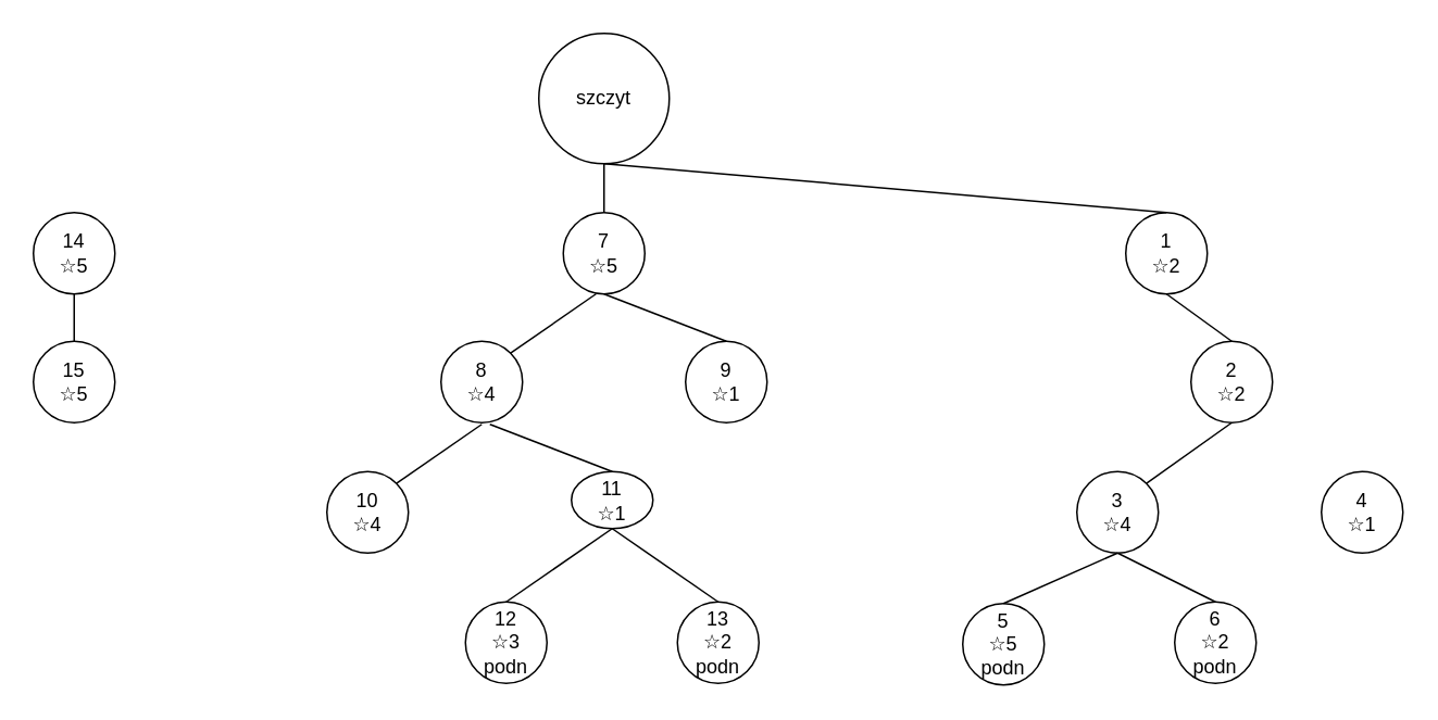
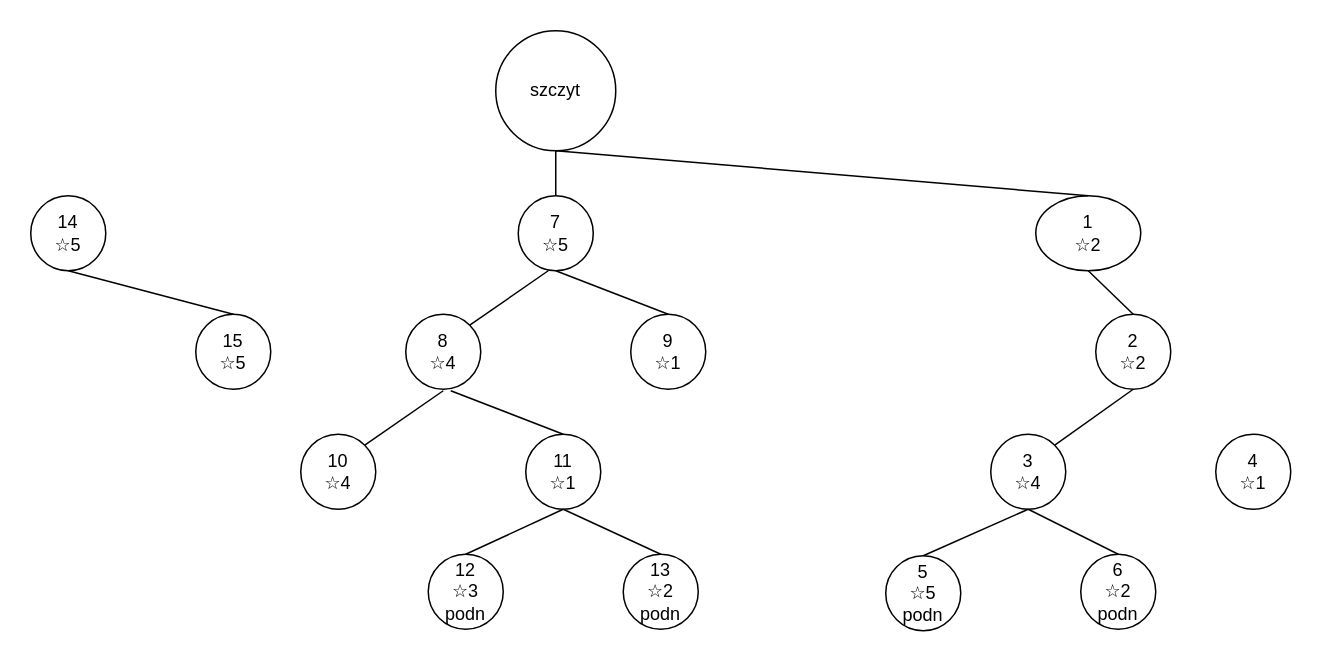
  <mxCell id="0" />
  <mxCell id="1" parent="0" />
  <mxCell id="2" value="szczyt" style="ellipse;whiteSpace=wrap;html=1;aspect=fixed;" parent="1" vertex="1"><mxGeometry x="330" y="20" width="80" height="80" as="geometry" /></mxCell>
- <mxCell id="3" value="1&lt;br&gt;☆2" style="ellipse;whiteSpace=wrap;html=1;aspect=fixed;" parent="1" vertex="1"><mxGeometry x="690" y="130" width="50" height="50" as="geometry" /></mxCell>
+ <mxCell id="3" value="1&lt;br&gt;☆2" style="ellipse;whiteSpace=wrap;html=1;aspect=fixed;" parent="1" vertex="1"><mxGeometry x="690" y="130" width="70" height="50" as="geometry" /></mxCell>
  <mxCell id="4" value="" style="endArrow=none;html=1;rounded=0;exitX=0.5;exitY=0;exitDx=0;exitDy=0;entryX=0.5;entryY=1;entryDx=0;entryDy=0;" parent="1" source="3" target="2" edge="1"><mxGeometry width="50" height="50" relative="1" as="geometry"><mxPoint x="470" y="230" as="sourcePoint" /><mxPoint x="470" y="100" as="targetPoint" /></mxGeometry></mxCell>
  <mxCell id="5" value="2&lt;br&gt;☆2" style="ellipse;whiteSpace=wrap;html=1;aspect=fixed;" parent="1" vertex="1"><mxGeometry x="730" y="209" width="50" height="50" as="geometry" /></mxCell>
  <mxCell id="6" value="" style="endArrow=none;html=1;rounded=0;entryX=0.5;entryY=1;entryDx=0;entryDy=0;exitX=0.5;exitY=0;exitDx=0;exitDy=0;" parent="1" source="5" target="3" edge="1"><mxGeometry width="50" height="50" relative="1" as="geometry"><mxPoint x="560" y="229" as="sourcePoint" /><mxPoint x="560" y="99" as="targetPoint" /></mxGeometry></mxCell>
  <mxCell id="7" value="3&lt;br&gt;☆4&lt;br&gt;" style="ellipse;whiteSpace=wrap;html=1;aspect=fixed;" parent="1" vertex="1"><mxGeometry x="660" y="289" width="50" height="50" as="geometry" /></mxCell>
  <mxCell id="8" value="4&lt;br&gt;☆1" style="ellipse;whiteSpace=wrap;html=1;aspect=fixed;" parent="1" vertex="1"><mxGeometry x="810" y="289" width="50" height="50" as="geometry" /></mxCell>
  <mxCell id="9" value="" style="endArrow=none;html=1;rounded=0;entryX=1;entryY=0;entryDx=0;entryDy=0;exitX=0.5;exitY=1;exitDx=0;exitDy=0;" parent="1" source="5" target="7" edge="1"><mxGeometry width="50" height="50" relative="1" as="geometry"><mxPoint x="760" y="229" as="sourcePoint" /><mxPoint x="720" y="189" as="targetPoint" /></mxGeometry></mxCell>
  <mxCell id="10" value="5&lt;br&gt;☆5&lt;br&gt;podn" style="ellipse;whiteSpace=wrap;html=1;aspect=fixed;" vertex="1" parent="1"><mxGeometry x="590" y="370" width="50" height="50" as="geometry" /></mxCell>
  <mxCell id="11" value="6&lt;br&gt;☆2&lt;br&gt;podn" style="ellipse;whiteSpace=wrap;html=1;aspect=fixed;" vertex="1" parent="1"><mxGeometry x="720" y="369" width="50" height="50" as="geometry" /></mxCell>
  <mxCell id="12" value="" style="endArrow=none;html=1;rounded=0;entryX=0.5;entryY=0;entryDx=0;entryDy=0;exitX=0.5;exitY=1;exitDx=0;exitDy=0;" edge="1" parent="1" source="7" target="10"><mxGeometry width="50" height="50" relative="1" as="geometry"><mxPoint x="660" y="330" as="sourcePoint" /><mxPoint x="608" y="377" as="targetPoint" /></mxGeometry></mxCell>
  <mxCell id="13" value="" style="endArrow=none;html=1;rounded=0;entryX=0.5;entryY=1;entryDx=0;entryDy=0;exitX=0.5;exitY=0;exitDx=0;exitDy=0;" edge="1" parent="1" source="11" target="7"><mxGeometry width="50" height="50" relative="1" as="geometry"><mxPoint x="780" y="329" as="sourcePoint" /><mxPoint x="710" y="350" as="targetPoint" /></mxGeometry></mxCell>
  <mxCell id="14" value="7&lt;br&gt;☆5" style="ellipse;whiteSpace=wrap;html=1;aspect=fixed;" vertex="1" parent="1"><mxGeometry x="345" y="130" width="50" height="50" as="geometry" /></mxCell>
  <mxCell id="15" value="" style="endArrow=none;html=1;rounded=0;entryX=0.5;entryY=1;entryDx=0;entryDy=0;" edge="1" parent="1" source="14" target="2"><mxGeometry width="50" height="50" relative="1" as="geometry"><mxPoint x="765" y="219" as="sourcePoint" /><mxPoint x="725" y="190" as="targetPoint" /></mxGeometry></mxCell>
  <mxCell id="16" value="8&lt;br&gt;☆4" style="ellipse;whiteSpace=wrap;html=1;aspect=fixed;" vertex="1" parent="1"><mxGeometry x="270" y="209" width="50" height="50" as="geometry" /></mxCell>
  <mxCell id="17" value="9&lt;br&gt;☆1" style="ellipse;whiteSpace=wrap;html=1;aspect=fixed;" vertex="1" parent="1"><mxGeometry x="420" y="209" width="50" height="50" as="geometry" /></mxCell>
  <mxCell id="18" value="" style="endArrow=none;html=1;rounded=0;entryX=1;entryY=0;entryDx=0;entryDy=0;exitX=0.5;exitY=1;exitDx=0;exitDy=0;" edge="1" parent="1" target="16"><mxGeometry width="50" height="50" relative="1" as="geometry"><mxPoint x="365" y="180" as="sourcePoint" /><mxPoint x="330" y="110" as="targetPoint" /></mxGeometry></mxCell>
  <mxCell id="19" value="" style="endArrow=none;html=1;rounded=0;entryX=0.5;entryY=0;entryDx=0;entryDy=0;exitX=0.5;exitY=1;exitDx=0;exitDy=0;" edge="1" parent="1" target="17" source="14"><mxGeometry width="50" height="50" relative="1" as="geometry"><mxPoint x="365" y="180" as="sourcePoint" /><mxPoint x="304" y="236" as="targetPoint" /></mxGeometry></mxCell>
  <mxCell id="20" value="10&lt;br&gt;☆4" style="ellipse;whiteSpace=wrap;html=1;aspect=fixed;" vertex="1" parent="1"><mxGeometry x="200" y="289" width="50" height="50" as="geometry" /></mxCell>
- <mxCell id="21" value="11&lt;br&gt;☆1" style="ellipse;whiteSpace=wrap;html=1;aspect=fixed;" vertex="1" parent="1"><mxGeometry x="350" y="289" width="50" height="35" as="geometry" /></mxCell>
+ <mxCell id="21" value="11&lt;br&gt;☆1" style="ellipse;whiteSpace=wrap;html=1;aspect=fixed;" vertex="1" parent="1"><mxGeometry x="350" y="289" width="50" height="50" as="geometry" /></mxCell>
  <mxCell id="22" value="" style="endArrow=none;html=1;rounded=0;entryX=1;entryY=0;entryDx=0;entryDy=0;" edge="1" parent="1" target="20"><mxGeometry width="50" height="50" relative="1" as="geometry"><mxPoint x="295" y="260" as="sourcePoint" /><mxPoint x="260" y="191" as="targetPoint" /></mxGeometry></mxCell>
  <mxCell id="23" value="" style="endArrow=none;html=1;rounded=0;entryX=0.5;entryY=0;entryDx=0;entryDy=0;" edge="1" parent="1" target="21"><mxGeometry width="50" height="50" relative="1" as="geometry"><mxPoint x="300" y="260" as="sourcePoint" /><mxPoint x="234" y="317" as="targetPoint" /></mxGeometry></mxCell>
  <mxCell id="24" value="12&lt;br&gt;☆3&lt;br&gt;podn" style="ellipse;whiteSpace=wrap;html=1;aspect=fixed;" vertex="1" parent="1"><mxGeometry x="285" y="369" width="50" height="50" as="geometry" /></mxCell>
  <mxCell id="25" value="13&lt;br&gt;☆2&lt;br&gt;podn" style="ellipse;whiteSpace=wrap;html=1;aspect=fixed;" vertex="1" parent="1"><mxGeometry x="415" y="369" width="50" height="50" as="geometry" /></mxCell>
  <mxCell id="26" value="" style="endArrow=none;html=1;rounded=0;entryX=0.5;entryY=0;entryDx=0;entryDy=0;exitX=0.5;exitY=1;exitDx=0;exitDy=0;" edge="1" parent="1" target="24" source="21"><mxGeometry width="50" height="50" relative="1" as="geometry"><mxPoint x="370" y="350" as="sourcePoint" /><mxPoint x="303" y="379" as="targetPoint" /></mxGeometry></mxCell>
  <mxCell id="27" value="" style="endArrow=none;html=1;rounded=0;entryX=0.5;entryY=1;entryDx=0;entryDy=0;exitX=0.5;exitY=0;exitDx=0;exitDy=0;" edge="1" parent="1" source="25" target="21"><mxGeometry width="50" height="50" relative="1" as="geometry"><mxPoint x="475" y="331" as="sourcePoint" /><mxPoint x="380" y="342" as="targetPoint" /></mxGeometry></mxCell>
  <mxCell id="28" value="14&lt;br&gt;☆5" style="ellipse;whiteSpace=wrap;html=1;aspect=fixed;" vertex="1" parent="1"><mxGeometry x="20" y="130" width="50" height="50" as="geometry" /></mxCell>
- <mxCell id="29" value="15&lt;br&gt;☆5" style="ellipse;whiteSpace=wrap;html=1;aspect=fixed;" vertex="1" parent="1"><mxGeometry x="20" y="209" width="50" height="50" as="geometry" /></mxCell>
+ <mxCell id="29" value="15&lt;br&gt;☆5" style="ellipse;whiteSpace=wrap;html=1;aspect=fixed;" vertex="1" parent="1"><mxGeometry x="130" y="209" width="50" height="50" as="geometry" /></mxCell>
  <mxCell id="30" value="" style="endArrow=none;html=1;rounded=0;entryX=0.5;entryY=1;entryDx=0;entryDy=0;exitX=0.5;exitY=0;exitDx=0;exitDy=0;" edge="1" parent="1" source="29" target="28"><mxGeometry width="50" height="50" relative="1" as="geometry"><mxPoint x="380" y="140" as="sourcePoint" /><mxPoint x="380" y="110" as="targetPoint" /></mxGeometry></mxCell>
